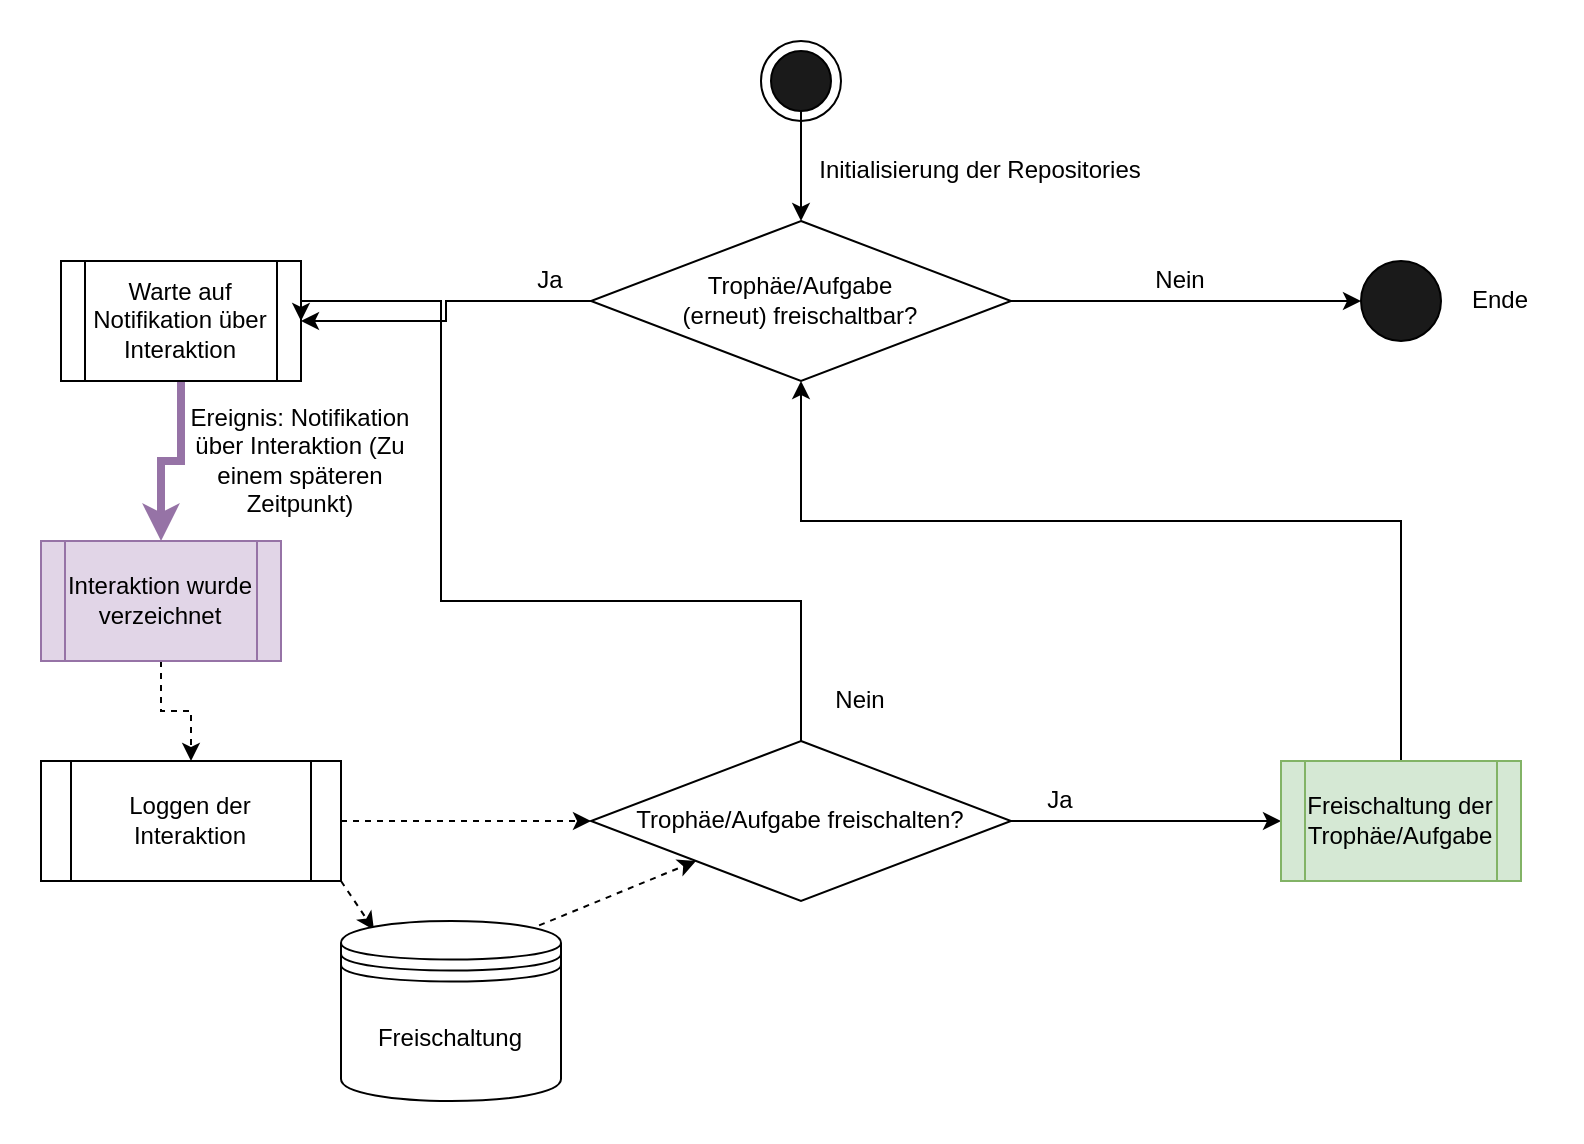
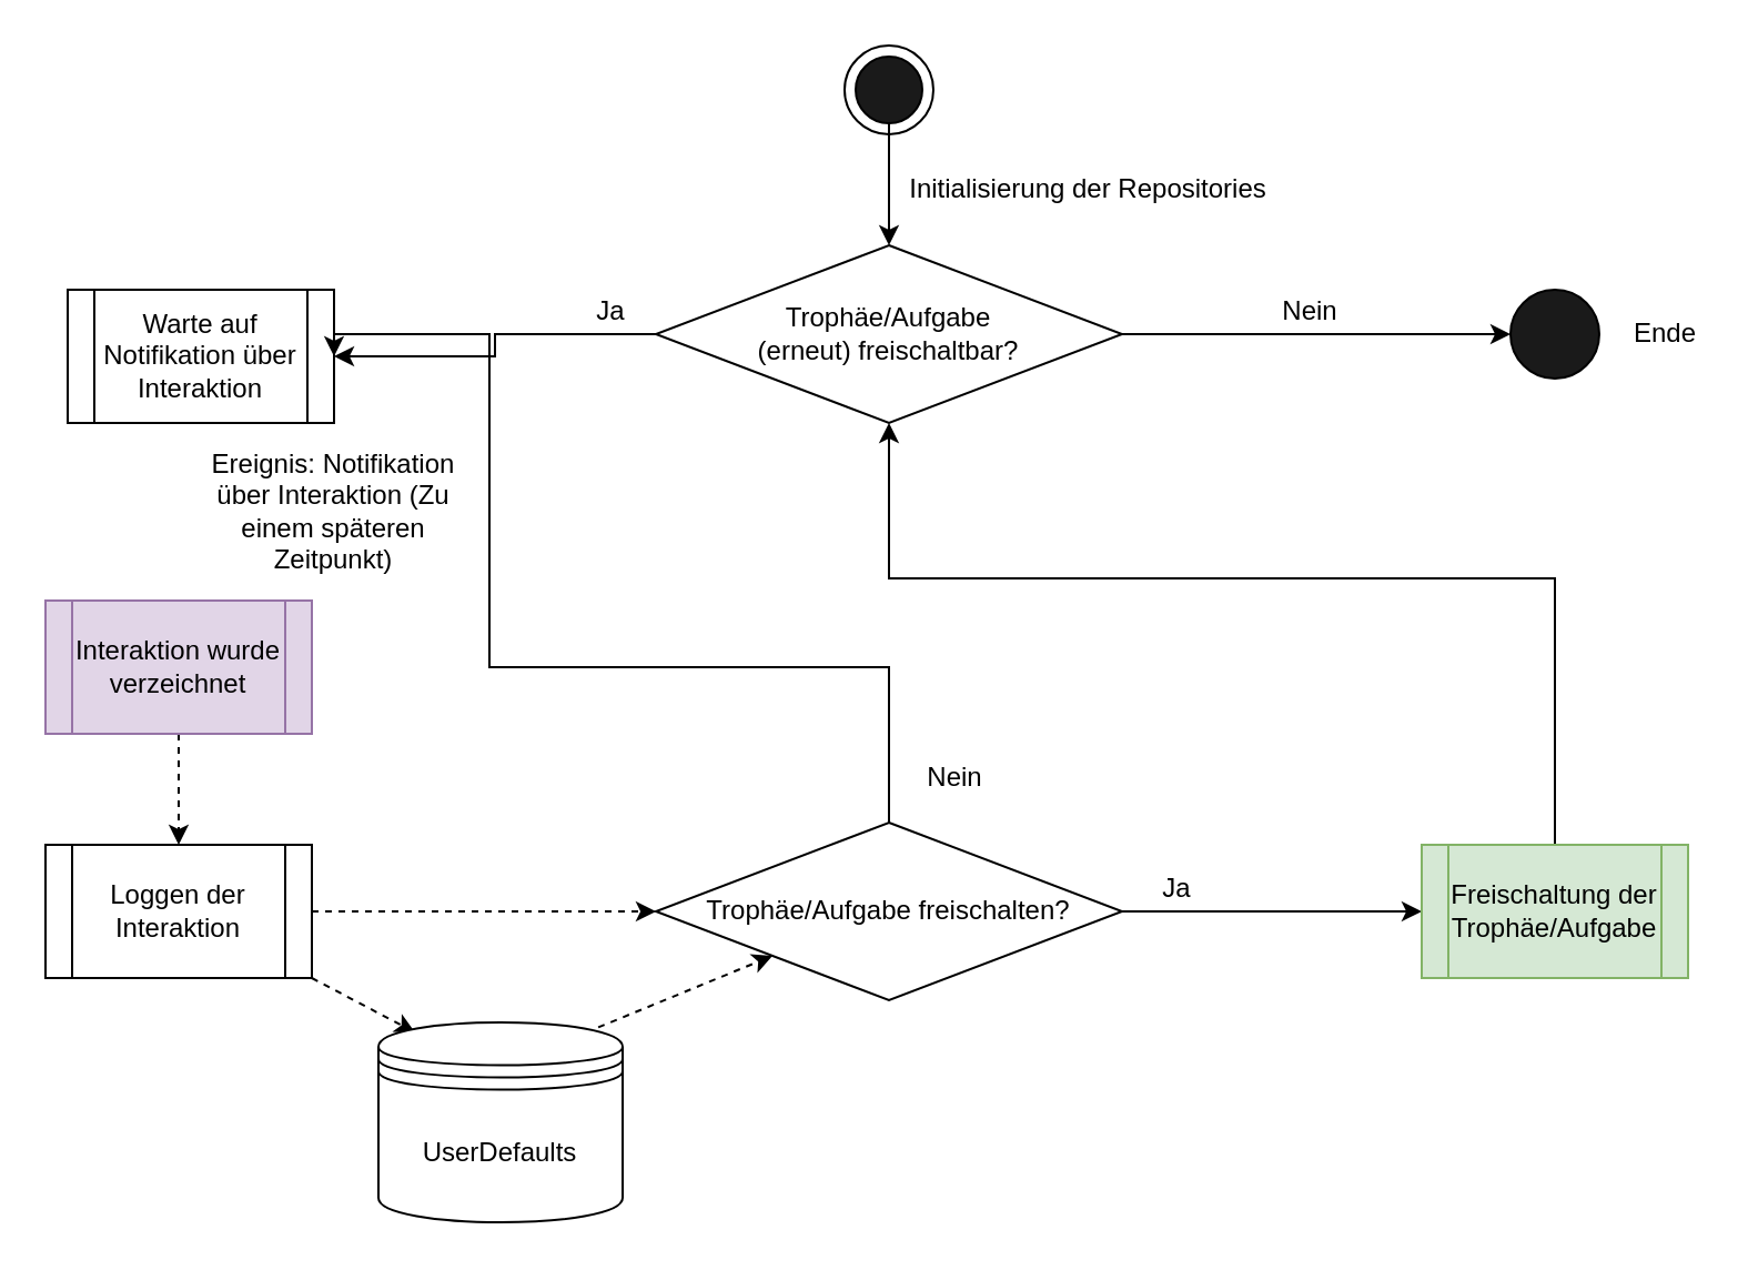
  <mxCell id="0" />
  <mxCell id="1" parent="0" />
  <mxCell id="2" value="" style="ellipse;whiteSpace=wrap;html=1;aspect=fixed;" parent="1" vertex="1"><mxGeometry x="380" y="20" width="40" height="40" as="geometry" /></mxCell>
  <mxCell id="3" style="edgeStyle=orthogonalEdgeStyle;rounded=0;orthogonalLoop=1;jettySize=auto;html=1;entryX=0.5;entryY=0;entryDx=0;entryDy=0;" parent="1" source="4" target="7" edge="1"><mxGeometry relative="1" as="geometry" /></mxCell>
  <mxCell id="4" value="" style="ellipse;whiteSpace=wrap;html=1;aspect=fixed;fillColor=#1A1A1A;" parent="1" vertex="1"><mxGeometry x="385" y="25" width="30" height="30" as="geometry" /></mxCell>
  <mxCell id="5" style="edgeStyle=orthogonalEdgeStyle;rounded=0;orthogonalLoop=1;jettySize=auto;html=1;entryX=0;entryY=0.5;entryDx=0;entryDy=0;" parent="1" source="7" target="8" edge="1"><mxGeometry relative="1" as="geometry" /></mxCell>
  <mxCell id="6" style="edgeStyle=orthogonalEdgeStyle;rounded=0;orthogonalLoop=1;jettySize=auto;html=1;exitX=0;exitY=0.5;exitDx=0;exitDy=0;entryX=1;entryY=0.5;entryDx=0;entryDy=0;strokeWidth=1;" edge="1" parent="1" source="7" target="13"><mxGeometry relative="1" as="geometry" /></mxCell>
  <mxCell id="7" value="Trophäe/Aufgabe &lt;br&gt;(erneut) freischaltbar?" style="rhombus;whiteSpace=wrap;html=1;fillColor=#FFFFFF;" parent="1" vertex="1"><mxGeometry x="295" y="110" width="210" height="80" as="geometry" /></mxCell>
  <mxCell id="8" value="" style="ellipse;whiteSpace=wrap;html=1;aspect=fixed;fillColor=#1A1A1A;" parent="1" vertex="1"><mxGeometry x="680" y="130" width="40" height="40" as="geometry" /></mxCell>
  <mxCell id="9" value="Initialisierung der Repositories" style="text;html=1;strokeColor=none;fillColor=none;align=center;verticalAlign=middle;whiteSpace=wrap;rounded=0;" parent="1" vertex="1"><mxGeometry x="400" y="80" width="180" height="10" as="geometry" /></mxCell>
  <mxCell id="10" value="Nein" style="text;html=1;strokeColor=none;fillColor=none;align=center;verticalAlign=middle;whiteSpace=wrap;rounded=0;" vertex="1" parent="1"><mxGeometry x="570" y="130" width="40" height="20" as="geometry" /></mxCell>
  <mxCell id="11" value="Ende" style="text;html=1;strokeColor=none;fillColor=none;align=center;verticalAlign=middle;whiteSpace=wrap;rounded=0;" vertex="1" parent="1"><mxGeometry x="730" y="140" width="40" height="20" as="geometry" /></mxCell>
- <mxCell id="12" style="edgeStyle=orthogonalEdgeStyle;rounded=0;orthogonalLoop=1;jettySize=auto;html=1;entryX=0.5;entryY=0;entryDx=0;entryDy=0;strokeWidth=4;fillColor=#e1d5e7;strokeColor=#9673a6;" edge="1" parent="1" source="13" target="15"><mxGeometry relative="1" as="geometry" /></mxCell>
  <mxCell id="13" value="Warte auf Notifikation über Interaktion" style="shape=process;whiteSpace=wrap;html=1;backgroundOutline=1;" vertex="1" parent="1"><mxGeometry x="30" y="130" width="120" height="60" as="geometry" /></mxCell>
  <mxCell id="14" style="edgeStyle=orthogonalEdgeStyle;rounded=0;orthogonalLoop=1;jettySize=auto;html=1;entryX=0.5;entryY=0;entryDx=0;entryDy=0;strokeWidth=1;dashed=1;" edge="1" parent="1" source="15" target="27"><mxGeometry relative="1" as="geometry" /></mxCell>
  <mxCell id="15" value="Interaktion wurde verzeichnet" style="shape=process;whiteSpace=wrap;html=1;backgroundOutline=1;fillColor=#e1d5e7;strokeColor=#9673a6;" vertex="1" parent="1"><mxGeometry x="20" y="270" width="120" height="60" as="geometry" /></mxCell>
  <mxCell id="16" value="Ereignis: Notifikation über Interaktion (Zu einem späteren Zeitpunkt)" style="text;html=1;strokeColor=none;fillColor=none;align=center;verticalAlign=middle;whiteSpace=wrap;rounded=0;" vertex="1" parent="1"><mxGeometry x="90" y="220" width="120" height="20" as="geometry" /></mxCell>
  <mxCell id="17" style="edgeStyle=orthogonalEdgeStyle;rounded=0;orthogonalLoop=1;jettySize=auto;html=1;entryX=1;entryY=0.5;entryDx=0;entryDy=0;strokeWidth=1;" edge="1" parent="1" source="19" target="13"><mxGeometry relative="1" as="geometry"><Array as="points"><mxPoint x="400" y="300" /><mxPoint x="220" y="300" /><mxPoint x="220" y="150" /></Array></mxGeometry></mxCell>
  <mxCell id="18" style="edgeStyle=orthogonalEdgeStyle;rounded=0;orthogonalLoop=1;jettySize=auto;html=1;entryX=0;entryY=0.5;entryDx=0;entryDy=0;strokeWidth=1;" edge="1" parent="1" source="19" target="23"><mxGeometry relative="1" as="geometry" /></mxCell>
  <mxCell id="19" value="Trophäe/Aufgabe freischalten?" style="rhombus;whiteSpace=wrap;html=1;fillColor=#FFFFFF;" vertex="1" parent="1"><mxGeometry x="295" y="370" width="210" height="80" as="geometry" /></mxCell>
  <mxCell id="20" value="Ja" style="text;html=1;strokeColor=none;fillColor=none;align=center;verticalAlign=middle;whiteSpace=wrap;rounded=0;" vertex="1" parent="1"><mxGeometry x="255" y="130" width="40" height="20" as="geometry" /></mxCell>
  <mxCell id="21" value="Nein" style="text;html=1;strokeColor=none;fillColor=none;align=center;verticalAlign=middle;whiteSpace=wrap;rounded=0;" vertex="1" parent="1"><mxGeometry x="410" y="340" width="40" height="20" as="geometry" /></mxCell>
  <mxCell id="22" style="edgeStyle=orthogonalEdgeStyle;rounded=0;orthogonalLoop=1;jettySize=auto;html=1;entryX=0.5;entryY=1;entryDx=0;entryDy=0;strokeWidth=1;" edge="1" parent="1" source="23" target="7"><mxGeometry relative="1" as="geometry"><Array as="points"><mxPoint x="700" y="260" /><mxPoint x="400" y="260" /></Array></mxGeometry></mxCell>
  <mxCell id="23" value="Freischaltung der Trophäe/Aufgabe" style="shape=process;whiteSpace=wrap;html=1;backgroundOutline=1;fillColor=#d5e8d4;strokeColor=#82b366;" vertex="1" parent="1"><mxGeometry x="640" y="380" width="120" height="60" as="geometry" /></mxCell>
  <mxCell id="24" value="Ja" style="text;html=1;strokeColor=none;fillColor=none;align=center;verticalAlign=middle;whiteSpace=wrap;rounded=0;" vertex="1" parent="1"><mxGeometry x="510" y="390" width="40" height="20" as="geometry" /></mxCell>
  <mxCell id="25" style="edgeStyle=none;rounded=0;orthogonalLoop=1;jettySize=auto;html=1;exitX=1;exitY=1;exitDx=0;exitDy=0;entryX=0.15;entryY=0.05;entryDx=0;entryDy=0;entryPerimeter=0;dashed=1;startArrow=none;startFill=0;strokeWidth=1;" edge="1" parent="1" source="27" target="29"><mxGeometry relative="1" as="geometry" /></mxCell>
  <mxCell id="26" style="edgeStyle=none;rounded=0;orthogonalLoop=1;jettySize=auto;html=1;entryX=0;entryY=0.5;entryDx=0;entryDy=0;startArrow=none;startFill=0;strokeWidth=1;dashed=1;" edge="1" parent="1" source="27" target="19"><mxGeometry relative="1" as="geometry" /></mxCell>
- <mxCell id="27" value="Loggen der Interaktion" style="shape=process;whiteSpace=wrap;html=1;backgroundOutline=1;" vertex="1" parent="1"><mxGeometry x="20" y="380" width="150" height="60" as="geometry" /></mxCell>
+ <mxCell id="27" value="Loggen der Interaktion" style="shape=process;whiteSpace=wrap;html=1;backgroundOutline=1;" vertex="1" parent="1"><mxGeometry x="20" y="380" width="120" height="60" as="geometry" /></mxCell>
  <mxCell id="28" style="edgeStyle=none;rounded=0;orthogonalLoop=1;jettySize=auto;html=1;exitX=0.85;exitY=0.05;exitDx=0;exitDy=0;exitPerimeter=0;entryX=0;entryY=1;entryDx=0;entryDy=0;startArrow=none;startFill=0;strokeWidth=1;dashed=1;" edge="1" parent="1" source="29" target="19"><mxGeometry relative="1" as="geometry" /></mxCell>
- <mxCell id="29" value="Freischaltung" style="shape=datastore;whiteSpace=wrap;html=1;" vertex="1" parent="1"><mxGeometry x="170" y="460" width="110" height="90" as="geometry" /></mxCell>
+ <mxCell id="29" value="UserDefaults" style="shape=datastore;whiteSpace=wrap;html=1;" vertex="1" parent="1"><mxGeometry x="170" y="460" width="110" height="90" as="geometry" /></mxCell>
